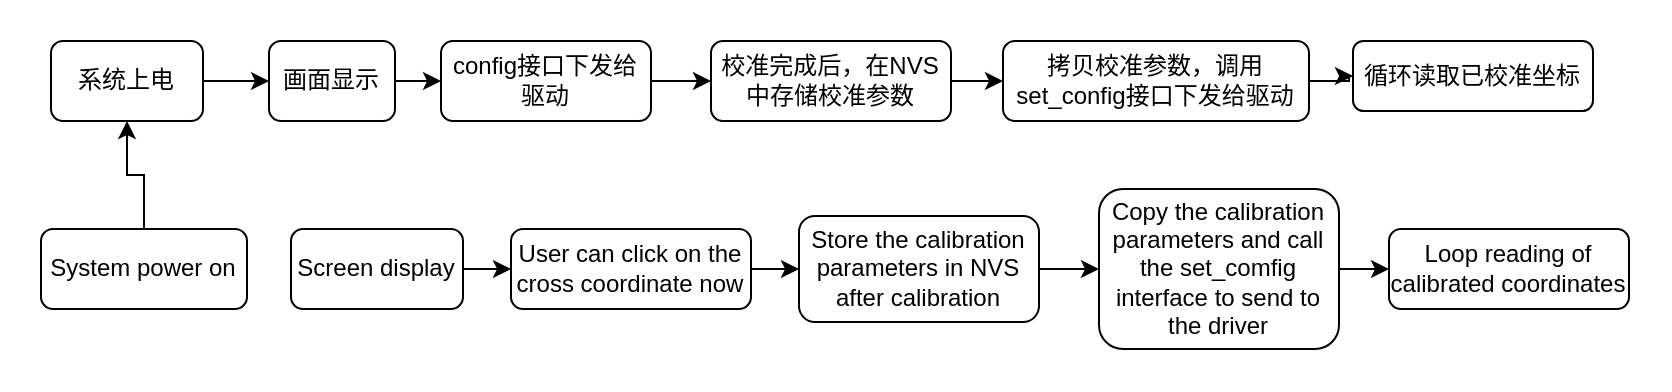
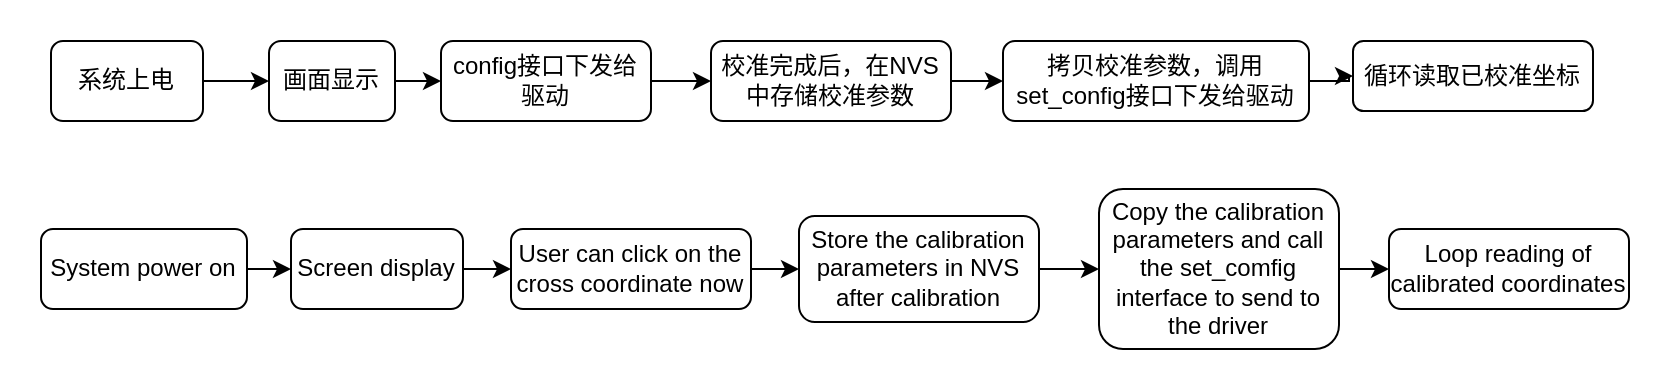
  <mxCell id="0" />
  <mxCell id="1" parent="0" />
  <mxCell id="2" style="edgeStyle=orthogonalEdgeStyle;rounded=0;orthogonalLoop=1;jettySize=auto;html=1;entryX=0;entryY=0.5;entryDx=0;entryDy=0;" parent="1" source="3" target="5" edge="1"><mxGeometry relative="1" as="geometry" /></mxCell>
  <mxCell id="3" value="系统上电" style="rounded=1;whiteSpace=wrap;html=1;fontSize=12;glass=0;strokeWidth=1;shadow=0;" parent="1" vertex="1"><mxGeometry x="25" y="20" width="76" height="40" as="geometry" /></mxCell>
  <mxCell id="4" style="edgeStyle=orthogonalEdgeStyle;rounded=0;orthogonalLoop=1;jettySize=auto;html=1;exitX=1;exitY=0.5;exitDx=0;exitDy=0;entryX=0;entryY=0.5;entryDx=0;entryDy=0;" edge="1" parent="1" source="5" target="7"><mxGeometry relative="1" as="geometry" /></mxCell>
  <mxCell id="5" value="画面显示" style="rounded=1;whiteSpace=wrap;html=1;fontSize=12;glass=0;strokeWidth=1;shadow=0;" parent="1" vertex="1"><mxGeometry x="134" y="20" width="63" height="40" as="geometry" /></mxCell>
  <mxCell id="6" value="" style="edgeStyle=orthogonalEdgeStyle;rounded=0;orthogonalLoop=1;jettySize=auto;html=1;" edge="1" parent="1" source="7" target="9"><mxGeometry relative="1" as="geometry" /></mxCell>
  <mxCell id="7" value="config接口下发给驱动" style="rounded=1;whiteSpace=wrap;html=1;fontSize=12;glass=0;strokeWidth=1;shadow=0;" parent="1" vertex="1"><mxGeometry x="220" y="20" width="105" height="40" as="geometry" /></mxCell>
  <mxCell id="8" value="" style="edgeStyle=orthogonalEdgeStyle;rounded=0;orthogonalLoop=1;jettySize=auto;html=1;" edge="1" parent="1" source="9" target="11"><mxGeometry relative="1" as="geometry" /></mxCell>
  <mxCell id="9" value="校准完成后，在NVS中存储校准参数" style="rounded=1;whiteSpace=wrap;html=1;fontSize=12;glass=0;strokeWidth=1;shadow=0;" parent="1" vertex="1"><mxGeometry x="355" y="20" width="120" height="40" as="geometry" /></mxCell>
  <mxCell id="10" value="" style="edgeStyle=orthogonalEdgeStyle;rounded=0;orthogonalLoop=1;jettySize=auto;html=1;" edge="1" parent="1" source="11" target="12"><mxGeometry relative="1" as="geometry" /></mxCell>
  <mxCell id="11" value="拷贝校准参数，调用set_config接口下发给驱动" style="rounded=1;whiteSpace=wrap;html=1;fontSize=12;glass=0;strokeWidth=1;shadow=0;" parent="1" vertex="1"><mxGeometry x="501" y="20" width="153" height="40" as="geometry" /></mxCell>
  <mxCell id="12" value="循环读取已校准坐标" style="rounded=1;whiteSpace=wrap;html=1;fontSize=12;glass=0;strokeWidth=1;shadow=0;" parent="1" vertex="1"><mxGeometry x="676" y="20" width="120" height="35" as="geometry" /></mxCell>
- <mxCell id="13" value="" style="edgeStyle=orthogonalEdgeStyle;rounded=0;orthogonalLoop=1;jettySize=auto;html=1;" edge="1" parent="1" source="14" target="3"><mxGeometry relative="1" as="geometry" /></mxCell>
+ <mxCell id="13" value="" style="edgeStyle=orthogonalEdgeStyle;rounded=0;orthogonalLoop=1;jettySize=auto;html=1;" edge="1" parent="1" source="14" target="16"><mxGeometry relative="1" as="geometry" /></mxCell>
  <mxCell id="14" value="System power on" style="rounded=1;whiteSpace=wrap;html=1;fontSize=12;glass=0;strokeWidth=1;shadow=0;" parent="1" vertex="1"><mxGeometry x="20" y="114" width="103" height="40" as="geometry" /></mxCell>
  <mxCell id="15" value="" style="edgeStyle=orthogonalEdgeStyle;rounded=0;orthogonalLoop=1;jettySize=auto;html=1;" edge="1" parent="1" source="16" target="18"><mxGeometry relative="1" as="geometry" /></mxCell>
  <mxCell id="16" value="Screen display" style="rounded=1;whiteSpace=wrap;html=1;fontSize=12;glass=0;strokeWidth=1;shadow=0;" parent="1" vertex="1"><mxGeometry x="145" y="114" width="86" height="40" as="geometry" /></mxCell>
  <mxCell id="17" value="" style="edgeStyle=orthogonalEdgeStyle;rounded=0;orthogonalLoop=1;jettySize=auto;html=1;" edge="1" parent="1" source="18" target="20"><mxGeometry relative="1" as="geometry" /></mxCell>
  <mxCell id="18" value="User can click on the cross coordinate now" style="rounded=1;whiteSpace=wrap;html=1;fontSize=12;glass=0;strokeWidth=1;shadow=0;" parent="1" vertex="1"><mxGeometry x="255" y="114" width="120" height="40" as="geometry" /></mxCell>
  <mxCell id="19" value="" style="edgeStyle=orthogonalEdgeStyle;rounded=0;orthogonalLoop=1;jettySize=auto;html=1;" edge="1" parent="1" source="20" target="22"><mxGeometry relative="1" as="geometry" /></mxCell>
  <mxCell id="20" value="Store the calibration parameters in NVS after calibration" style="rounded=1;whiteSpace=wrap;html=1;fontSize=12;glass=0;strokeWidth=1;shadow=0;" parent="1" vertex="1"><mxGeometry x="399" y="107.5" width="120" height="53" as="geometry" /></mxCell>
  <mxCell id="21" value="" style="edgeStyle=orthogonalEdgeStyle;rounded=0;orthogonalLoop=1;jettySize=auto;html=1;" edge="1" parent="1" source="22" target="23"><mxGeometry relative="1" as="geometry" /></mxCell>
  <mxCell id="22" value="Copy the calibration parameters and call the set_comfig interface to send to the driver" style="rounded=1;whiteSpace=wrap;html=1;fontSize=12;glass=0;strokeWidth=1;shadow=0;" parent="1" vertex="1"><mxGeometry x="549" y="94" width="120" height="80" as="geometry" /></mxCell>
  <mxCell id="23" value="Loop reading of calibrated coordinates" style="rounded=1;whiteSpace=wrap;html=1;fontSize=12;glass=0;strokeWidth=1;shadow=0;" parent="1" vertex="1"><mxGeometry x="694" y="114" width="120" height="40" as="geometry" /></mxCell>
